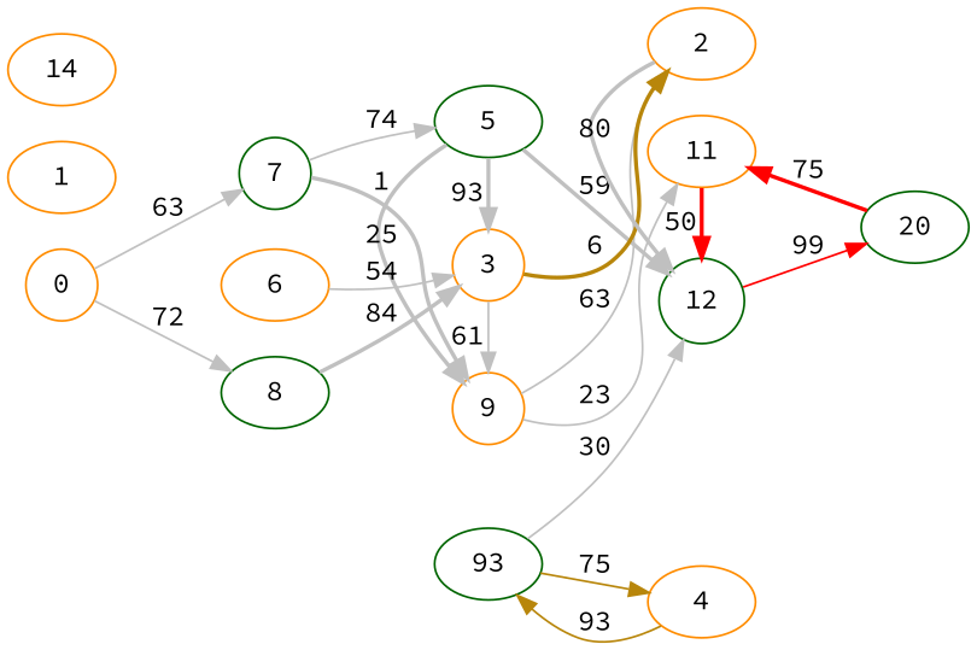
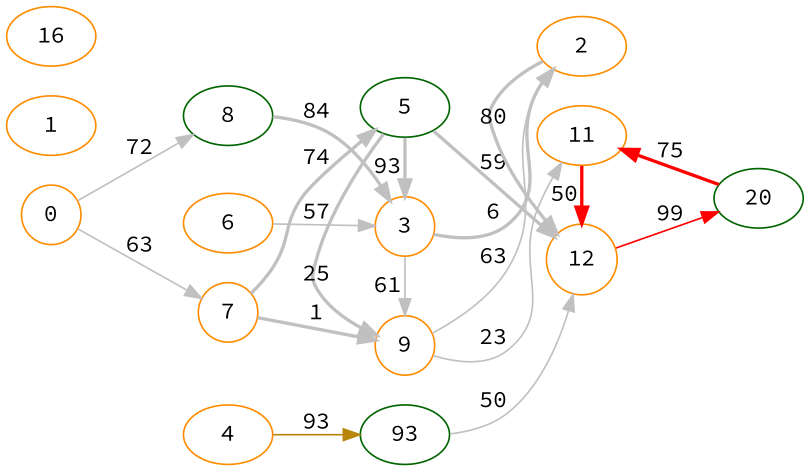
  digraph {
    fontname="Source Code Pro"
    rankdir=LR
    ranksep=equally
    node [color=darkorange fontname="Source Code Pro" shape=ellipse]
    edge [color=grey fontname="Source Code Pro" style=solid]
    0 [shape=circle]
-   7 [color=darkgreen shape=circle]
+   7 [shape=circle]
    8 [color=darkgreen]
    9 [shape=circle]
    5 [color=darkgreen]
    3 [shape=circle]
    11
    2
-   12 [color=darkgreen shape=circle]
+   12 [shape=circle]
    n10 [color=darkgreen label=20]
    1
    4
    n13 [color=darkgreen label=93]
    6
-   14
+   14 [label=16]
    subgraph sub_1 {
      rank=same
      0
    }
    subgraph sub_2 {
      rank=same
      7
      8
    }
    subgraph sub_3 {
      rank=same
      9
      5
      3
    }
    subgraph sub_4 {
      rank=same
      11
      2
      12
    }
    subgraph sub_5 {
      rank=same
      n10
    }
    subgraph sub_6 {
      rank=same
    }
    subgraph sub_7 {
      rank=same
      1
    }
    subgraph sub_8 {
      rank=same
      4
    }
    subgraph sub_9 {
      rank=same
      n13
    }
    subgraph sub_10 {
      rank=same
    }
    subgraph sub_11 {
      rank=same
      6
    }
    subgraph sub_12 {
      rank=same
    }
    subgraph sub_13 {
      rank=same
      14
    }
    0 -> 7 [label=63]
    0 -> 8 [label=72]
    7 -> 9 [label=1 style=bold]
-   7 -> 5 [label=74]
+   7 -> 5 [label=74 style=bold]
    8 -> 3 [label=84 style=bold]
    9 -> 11 [label=23]
    9 -> 2 [label=63]
    5 -> 9 [label=25 style=bold]
    5 -> 3 [label=93 style=bold]
    5 -> 12 [label=59 style=bold]
    3 -> 9 [label=61]
-   3 -> 2 [color=darkgoldenrod label=6 style=bold]
+   3 -> 2 [label=6 style=bold]
    11 -> 12 [color=red label=50 style=bold]
    2 -> 12 [label=80 style=bold]
    12 -> n10 [color=red label=99]
    n10 -> 11 [color=red label=75 style=bold]
    4 -> n13 [color=darkgoldenrod label=93]
-   n13 -> 12 [label=30]
-   n13 -> 4 [color=darkgoldenrod label=75]
-   6 -> 3 [label=54]
+   n13 -> 12 [label=50]
+   6 -> 3 [label=57]
  }
